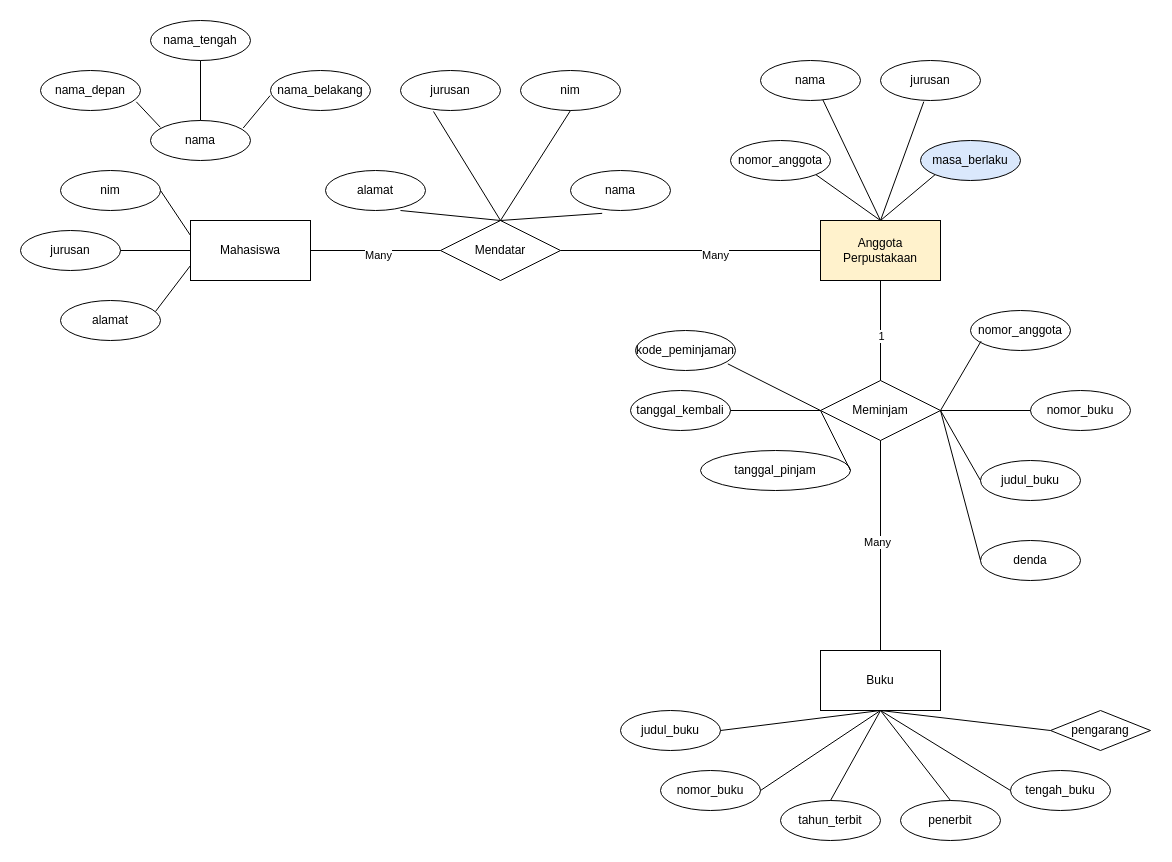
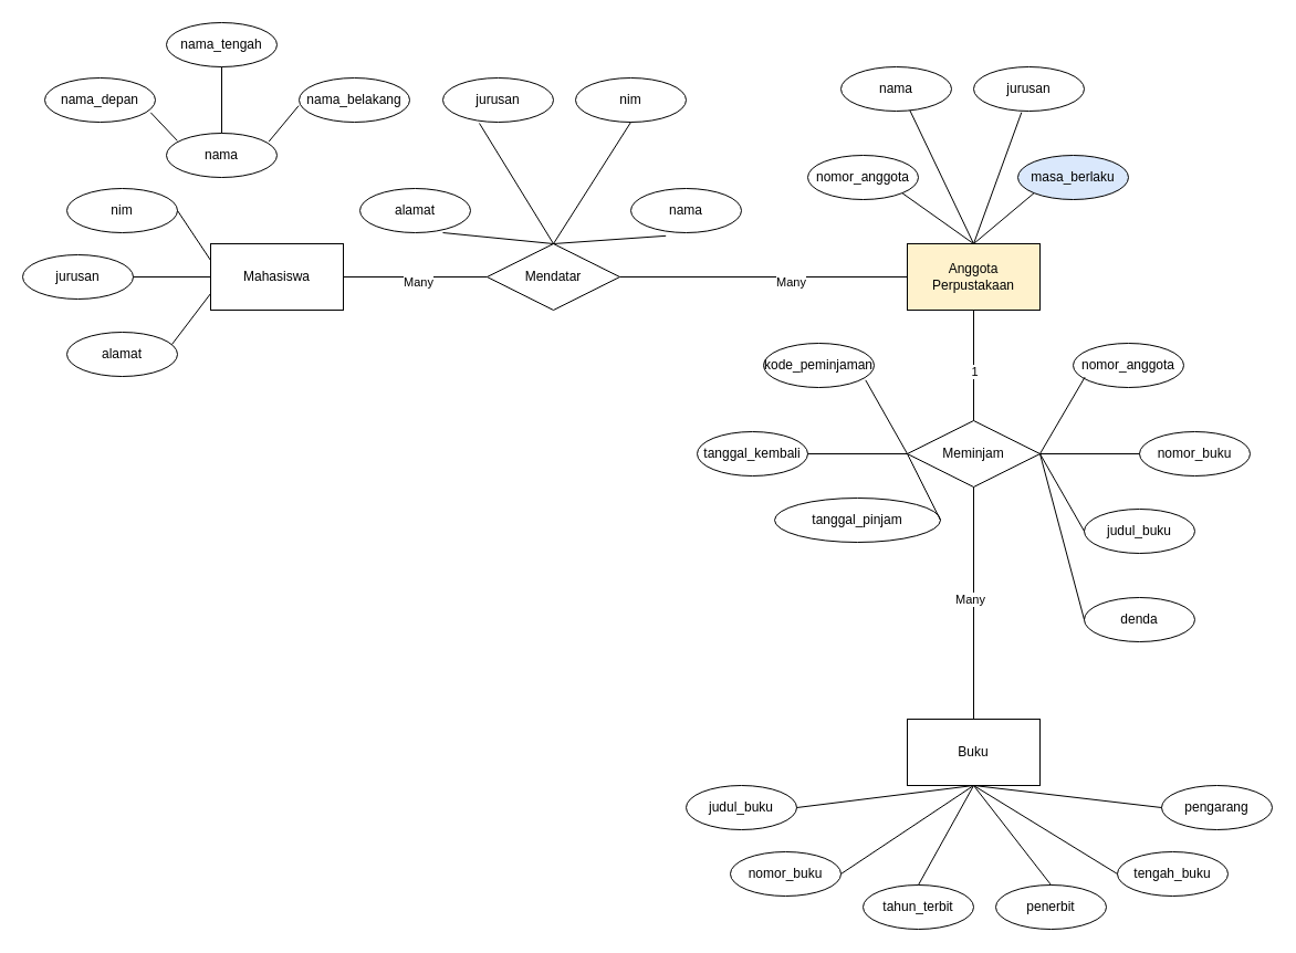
  <mxCell id="0" />
  <mxCell id="1" parent="0" />
  <mxCell id="2" value="nama_depan" style="ellipse;whiteSpace=wrap;html=1;align=center;" vertex="1" parent="1"><mxGeometry x="40" y="70" width="100" height="40" as="geometry" /></mxCell>
  <mxCell id="3" value="nama_belakang" style="ellipse;whiteSpace=wrap;html=1;align=center;" vertex="1" parent="1"><mxGeometry x="270" y="70" width="100" height="40" as="geometry" /></mxCell>
  <mxCell id="4" value="nama" style="ellipse;whiteSpace=wrap;html=1;align=center;" vertex="1" parent="1"><mxGeometry x="150" y="120" width="100" height="40" as="geometry" /></mxCell>
  <mxCell id="5" value="nama_tengah" style="ellipse;whiteSpace=wrap;html=1;align=center;" vertex="1" parent="1"><mxGeometry x="150" y="20" width="100" height="40" as="geometry" /></mxCell>
  <mxCell id="6" value="" style="endArrow=none;html=1;rounded=0;entryX=0.5;entryY=0;entryDx=0;entryDy=0;exitX=0.5;exitY=1;exitDx=0;exitDy=0;" edge="1" parent="1" source="5" target="4"><mxGeometry relative="1" as="geometry"><mxPoint x="200" y="60" as="sourcePoint" /><mxPoint x="190" y="130" as="targetPoint" /></mxGeometry></mxCell>
  <mxCell id="7" value="" style="endArrow=none;html=1;rounded=0;entryX=0.927;entryY=0.188;entryDx=0;entryDy=0;exitX=-0.004;exitY=0.628;exitDx=0;exitDy=0;exitPerimeter=0;entryPerimeter=0;" edge="1" parent="1" source="3" target="4"><mxGeometry relative="1" as="geometry"><mxPoint x="240" y="70" as="sourcePoint" /><mxPoint x="240" y="130" as="targetPoint" /></mxGeometry></mxCell>
  <mxCell id="8" value="" style="endArrow=none;html=1;rounded=0;entryX=0.099;entryY=0.171;entryDx=0;entryDy=0;exitX=0.958;exitY=0.783;exitDx=0;exitDy=0;exitPerimeter=0;entryPerimeter=0;" edge="1" parent="1" source="2" target="4"><mxGeometry relative="1" as="geometry"><mxPoint x="140" y="105" as="sourcePoint" /><mxPoint x="113" y="138" as="targetPoint" /></mxGeometry></mxCell>
  <mxCell id="9" value="nim" style="ellipse;whiteSpace=wrap;html=1;align=center;" vertex="1" parent="1"><mxGeometry x="60" y="170" width="100" height="40" as="geometry" /></mxCell>
  <mxCell id="10" value="jurusan" style="ellipse;whiteSpace=wrap;html=1;align=center;" vertex="1" parent="1"><mxGeometry x="20" y="230" width="100" height="40" as="geometry" /></mxCell>
  <mxCell id="11" value="alamat" style="ellipse;whiteSpace=wrap;html=1;align=center;" vertex="1" parent="1"><mxGeometry x="60" y="300" width="100" height="40" as="geometry" /></mxCell>
  <mxCell id="12" value="Mahasiswa" style="whiteSpace=wrap;html=1;align=center;" vertex="1" parent="1"><mxGeometry x="190" y="220" width="120" height="60" as="geometry" /></mxCell>
  <mxCell id="13" value="Mendatar" style="shape=rhombus;perimeter=rhombusPerimeter;whiteSpace=wrap;html=1;align=center;" vertex="1" parent="1"><mxGeometry x="440" y="220" width="120" height="60" as="geometry" /></mxCell>
  <mxCell id="14" value="jurusan" style="ellipse;whiteSpace=wrap;html=1;align=center;" vertex="1" parent="1"><mxGeometry x="400" y="70" width="100" height="40" as="geometry" /></mxCell>
  <mxCell id="15" value="nim" style="ellipse;whiteSpace=wrap;html=1;align=center;" vertex="1" parent="1"><mxGeometry x="520" y="70" width="100" height="40" as="geometry" /></mxCell>
  <mxCell id="16" value="alamat" style="ellipse;whiteSpace=wrap;html=1;align=center;" vertex="1" parent="1"><mxGeometry x="325" y="170" width="100" height="40" as="geometry" /></mxCell>
  <mxCell id="17" value="nama" style="ellipse;whiteSpace=wrap;html=1;align=center;" vertex="1" parent="1"><mxGeometry x="570" y="170" width="100" height="40" as="geometry" /></mxCell>
  <mxCell id="18" value="nomor_anggota" style="ellipse;whiteSpace=wrap;html=1;align=center;" vertex="1" parent="1"><mxGeometry x="730" y="140" width="100" height="40" as="geometry" /></mxCell>
  <mxCell id="19" value="nama" style="ellipse;whiteSpace=wrap;html=1;align=center;" vertex="1" parent="1"><mxGeometry x="760" y="60" width="100" height="40" as="geometry" /></mxCell>
  <mxCell id="20" value="jurusan" style="ellipse;whiteSpace=wrap;html=1;align=center;" vertex="1" parent="1"><mxGeometry x="880" y="60" width="100" height="40" as="geometry" /></mxCell>
  <mxCell id="21" value="masa_berlaku" style="ellipse;whiteSpace=wrap;html=1;align=center;fillColor=#dae8fc;" vertex="1" parent="1"><mxGeometry x="920" y="140" width="100" height="40" as="geometry" /></mxCell>
  <mxCell id="22" value="" style="endArrow=none;html=1;rounded=0;entryX=0;entryY=0.25;entryDx=0;entryDy=0;exitX=1;exitY=0.5;exitDx=0;exitDy=0;" edge="1" parent="1" source="9" target="12"><mxGeometry relative="1" as="geometry"><mxPoint x="160" y="190" as="sourcePoint" /><mxPoint x="320" y="190" as="targetPoint" /></mxGeometry></mxCell>
  <mxCell id="23" value="" style="endArrow=none;html=1;rounded=0;entryX=0;entryY=0.5;entryDx=0;entryDy=0;exitX=1;exitY=0.5;exitDx=0;exitDy=0;" edge="1" parent="1" source="10" target="12"><mxGeometry relative="1" as="geometry"><mxPoint x="120" y="250" as="sourcePoint" /><mxPoint x="210" y="250" as="targetPoint" /></mxGeometry></mxCell>
  <mxCell id="24" value="" style="endArrow=none;html=1;rounded=0;entryX=0;entryY=0.75;entryDx=0;entryDy=0;exitX=0.95;exitY=0.275;exitDx=0;exitDy=0;exitPerimeter=0;" edge="1" parent="1" source="11" target="12"><mxGeometry relative="1" as="geometry"><mxPoint x="155" y="310" as="sourcePoint" /><mxPoint x="245" y="300" as="targetPoint" /></mxGeometry></mxCell>
  <mxCell id="25" value="" style="endArrow=none;html=1;rounded=0;entryX=0.33;entryY=1.025;entryDx=0;entryDy=0;entryPerimeter=0;exitX=0.5;exitY=0;exitDx=0;exitDy=0;" edge="1" parent="1" source="13" target="14"><mxGeometry relative="1" as="geometry"><mxPoint x="490" y="220" as="sourcePoint" /><mxPoint x="550" y="170" as="targetPoint" /></mxGeometry></mxCell>
  <mxCell id="26" value="" style="endArrow=none;html=1;rounded=0;entryX=0.5;entryY=1;entryDx=0;entryDy=0;exitX=0.5;exitY=0;exitDx=0;exitDy=0;" edge="1" parent="1" source="13" target="15"><mxGeometry relative="1" as="geometry"><mxPoint x="540" y="170" as="sourcePoint" /><mxPoint x="573" y="111" as="targetPoint" /></mxGeometry></mxCell>
  <mxCell id="27" value="" style="endArrow=none;html=1;rounded=0;entryX=0.317;entryY=1.071;entryDx=0;entryDy=0;exitX=0.5;exitY=0;exitDx=0;exitDy=0;entryPerimeter=0;" edge="1" parent="1" source="13" target="17"><mxGeometry relative="1" as="geometry"><mxPoint x="541" y="246" as="sourcePoint" /><mxPoint x="599" y="130" as="targetPoint" /></mxGeometry></mxCell>
  <mxCell id="28" value="" style="endArrow=none;html=1;rounded=0;entryX=0.75;entryY=1;entryDx=0;entryDy=0;exitX=0.5;exitY=0;exitDx=0;exitDy=0;entryPerimeter=0;" edge="1" parent="1" source="13" target="16"><mxGeometry relative="1" as="geometry"><mxPoint x="345.5" y="245" as="sourcePoint" /><mxPoint x="404.5" y="210" as="targetPoint" /></mxGeometry></mxCell>
  <mxCell id="29" value="" style="endArrow=none;html=1;rounded=0;entryX=0;entryY=0.5;entryDx=0;entryDy=0;exitX=1;exitY=0.5;exitDx=0;exitDy=0;" edge="1" parent="1" source="12" target="13"><mxGeometry relative="1" as="geometry"><mxPoint x="310" y="249.5" as="sourcePoint" /><mxPoint x="380" y="249.5" as="targetPoint" /></mxGeometry></mxCell>
  <mxCell id="30" value="Many" style="edgeLabel;html=1;align=center;verticalAlign=middle;resizable=0;points=[];" vertex="1" connectable="0" parent="29"><mxGeometry x="0.031" y="-4" relative="1" as="geometry"><mxPoint as="offset" /></mxGeometry></mxCell>
  <mxCell id="31" value="" style="endArrow=none;html=1;rounded=0;entryX=0;entryY=0.5;entryDx=0;entryDy=0;exitX=1;exitY=0.5;exitDx=0;exitDy=0;" edge="1" parent="1" source="13" target="33"><mxGeometry relative="1" as="geometry"><mxPoint x="560" y="249.5" as="sourcePoint" /><mxPoint x="830" y="247.5" as="targetPoint" /></mxGeometry></mxCell>
  <mxCell id="32" value="Many" style="edgeLabel;html=1;align=center;verticalAlign=middle;resizable=0;points=[];" vertex="1" connectable="0" parent="31"><mxGeometry x="0.186" y="-4" relative="1" as="geometry"><mxPoint as="offset" /></mxGeometry></mxCell>
  <mxCell id="33" value="Anggota&lt;div&gt;Perpustakaan&lt;/div&gt;" style="whiteSpace=wrap;html=1;align=center;fillColor=#fff2cc;" vertex="1" parent="1"><mxGeometry x="820" y="220" width="120" height="60" as="geometry" /></mxCell>
  <mxCell id="34" value="" style="endArrow=none;html=1;rounded=0;entryX=0;entryY=1;entryDx=0;entryDy=0;exitX=0.5;exitY=0;exitDx=0;exitDy=0;" edge="1" parent="1" source="33" target="21"><mxGeometry relative="1" as="geometry"><mxPoint x="900" y="220" as="sourcePoint" /><mxPoint x="970" y="110" as="targetPoint" /></mxGeometry></mxCell>
  <mxCell id="35" value="" style="endArrow=none;html=1;rounded=0;entryX=1;entryY=1;entryDx=0;entryDy=0;exitX=0.5;exitY=0;exitDx=0;exitDy=0;" edge="1" parent="1" source="33" target="18"><mxGeometry relative="1" as="geometry"><mxPoint x="790" y="220" as="sourcePoint" /><mxPoint x="815" y="173" as="targetPoint" /></mxGeometry></mxCell>
  <mxCell id="36" value="" style="endArrow=none;html=1;rounded=0;entryX=0.624;entryY=0.986;entryDx=0;entryDy=0;exitX=0.5;exitY=0;exitDx=0;exitDy=0;entryPerimeter=0;" edge="1" parent="1" source="33" target="19"><mxGeometry relative="1" as="geometry"><mxPoint x="870" y="145" as="sourcePoint" /><mxPoint x="822" y="100" as="targetPoint" /></mxGeometry></mxCell>
  <mxCell id="37" value="" style="endArrow=none;html=1;rounded=0;entryX=0.433;entryY=1.029;entryDx=0;entryDy=0;exitX=0.5;exitY=0;exitDx=0;exitDy=0;entryPerimeter=0;" edge="1" parent="1" source="33" target="20"><mxGeometry relative="1" as="geometry"><mxPoint x="970" y="220" as="sourcePoint" /><mxPoint x="912" y="99" as="targetPoint" /></mxGeometry></mxCell>
- <mxCell id="38" value="kode_peminjaman" style="ellipse;whiteSpace=wrap;html=1;align=center;" vertex="1" parent="1"><mxGeometry x="635" y="330" width="100" height="40" as="geometry" /></mxCell>
+ <mxCell id="38" value="kode_peminjaman" style="ellipse;whiteSpace=wrap;html=1;align=center;" vertex="1" parent="1"><mxGeometry x="690" y="310" width="100" height="40" as="geometry" /></mxCell>
  <mxCell id="39" value="tanggal_kembali" style="ellipse;whiteSpace=wrap;html=1;align=center;" vertex="1" parent="1"><mxGeometry x="630" y="390" width="100" height="40" as="geometry" /></mxCell>
  <mxCell id="40" value="tanggal_pinjam" style="ellipse;whiteSpace=wrap;html=1;align=center;" vertex="1" parent="1"><mxGeometry x="700" y="450" width="150" height="40" as="geometry" /></mxCell>
  <mxCell id="41" value="Meminjam" style="shape=rhombus;perimeter=rhombusPerimeter;whiteSpace=wrap;html=1;align=center;" vertex="1" parent="1"><mxGeometry x="820" y="380" width="120" height="60" as="geometry" /></mxCell>
  <mxCell id="42" value="nomor_anggota" style="ellipse;whiteSpace=wrap;html=1;align=center;" vertex="1" parent="1"><mxGeometry x="970" y="310" width="100" height="40" as="geometry" /></mxCell>
  <mxCell id="43" value="nomor_buku" style="ellipse;whiteSpace=wrap;html=1;align=center;" vertex="1" parent="1"><mxGeometry x="1030" y="390" width="100" height="40" as="geometry" /></mxCell>
  <mxCell id="44" value="judul_buku" style="ellipse;whiteSpace=wrap;html=1;align=center;" vertex="1" parent="1"><mxGeometry x="980" y="460" width="100" height="40" as="geometry" /></mxCell>
  <mxCell id="45" value="denda" style="ellipse;whiteSpace=wrap;html=1;align=center;" vertex="1" parent="1"><mxGeometry x="980" y="540" width="100" height="40" as="geometry" /></mxCell>
  <mxCell id="46" value="Buku" style="whiteSpace=wrap;html=1;align=center;" vertex="1" parent="1"><mxGeometry x="820" y="650" width="120" height="60" as="geometry" /></mxCell>
  <mxCell id="47" value="nomor_buku" style="ellipse;whiteSpace=wrap;html=1;align=center;" vertex="1" parent="1"><mxGeometry x="660" y="770" width="100" height="40" as="geometry" /></mxCell>
  <mxCell id="48" value="tahun_terbit" style="ellipse;whiteSpace=wrap;html=1;align=center;" vertex="1" parent="1"><mxGeometry x="780" y="800" width="100" height="40" as="geometry" /></mxCell>
  <mxCell id="49" value="penerbit" style="ellipse;whiteSpace=wrap;html=1;align=center;" vertex="1" parent="1"><mxGeometry x="900" y="800" width="100" height="40" as="geometry" /></mxCell>
  <mxCell id="50" value="tengah_buku" style="ellipse;whiteSpace=wrap;html=1;align=center;" vertex="1" parent="1"><mxGeometry x="1010" y="770" width="100" height="40" as="geometry" /></mxCell>
- <mxCell id="51" value="pengarang" style="rhombus;whiteSpace=wrap;html=1;align=center;" vertex="1" parent="1"><mxGeometry x="1050" y="710" width="100" height="40" as="geometry" /></mxCell>
+ <mxCell id="51" value="pengarang" style="ellipse;whiteSpace=wrap;html=1;align=center;" vertex="1" parent="1"><mxGeometry x="1050" y="710" width="100" height="40" as="geometry" /></mxCell>
  <mxCell id="52" value="judul_buku" style="ellipse;whiteSpace=wrap;html=1;align=center;" vertex="1" parent="1"><mxGeometry x="620" y="710" width="100" height="40" as="geometry" /></mxCell>
  <mxCell id="53" value="" style="endArrow=none;html=1;rounded=0;entryX=0.5;entryY=0;entryDx=0;entryDy=0;exitX=0.5;exitY=1;exitDx=0;exitDy=0;" edge="1" parent="1" source="33" target="41"><mxGeometry relative="1" as="geometry"><mxPoint x="870" y="280" as="sourcePoint" /><mxPoint x="1030" y="280" as="targetPoint" /></mxGeometry></mxCell>
  <mxCell id="54" value="1" style="edgeLabel;html=1;align=center;verticalAlign=middle;resizable=0;points=[];" vertex="1" connectable="0" parent="53"><mxGeometry x="0.109" relative="1" as="geometry"><mxPoint as="offset" /></mxGeometry></mxCell>
  <mxCell id="55" value="" style="endArrow=none;html=1;rounded=0;entryX=1;entryY=0.5;entryDx=0;entryDy=0;exitX=0.106;exitY=0.766;exitDx=0;exitDy=0;exitPerimeter=0;" edge="1" parent="1" source="42" target="41"><mxGeometry relative="1" as="geometry"><mxPoint x="980" y="340" as="sourcePoint" /><mxPoint x="980" y="440" as="targetPoint" /></mxGeometry></mxCell>
  <mxCell id="56" value="" style="endArrow=none;html=1;rounded=0;entryX=1;entryY=0.5;entryDx=0;entryDy=0;exitX=0;exitY=0.5;exitDx=0;exitDy=0;" edge="1" parent="1" source="43" target="41"><mxGeometry relative="1" as="geometry"><mxPoint x="1030" y="411" as="sourcePoint" /><mxPoint x="989" y="480" as="targetPoint" /></mxGeometry></mxCell>
  <mxCell id="57" value="" style="endArrow=none;html=1;rounded=0;entryX=1;entryY=0.5;entryDx=0;entryDy=0;exitX=0;exitY=0.5;exitDx=0;exitDy=0;" edge="1" parent="1" source="44" target="41"><mxGeometry relative="1" as="geometry"><mxPoint x="1030" y="409.66" as="sourcePoint" /><mxPoint x="940" y="409.66" as="targetPoint" /></mxGeometry></mxCell>
  <mxCell id="58" value="" style="endArrow=none;html=1;rounded=0;entryX=0;entryY=0.5;entryDx=0;entryDy=0;exitX=0.923;exitY=0.834;exitDx=0;exitDy=0;exitPerimeter=0;" edge="1" parent="1" source="38" target="41"><mxGeometry relative="1" as="geometry"><mxPoint x="771" y="340" as="sourcePoint" /><mxPoint x="730" y="409" as="targetPoint" /></mxGeometry></mxCell>
  <mxCell id="59" value="" style="endArrow=none;html=1;rounded=0;entryX=0;entryY=0.5;entryDx=0;entryDy=0;exitX=1;exitY=0.5;exitDx=0;exitDy=0;" edge="1" parent="1" source="39" target="41"><mxGeometry relative="1" as="geometry"><mxPoint x="730" y="400" as="sourcePoint" /><mxPoint x="768" y="467" as="targetPoint" /></mxGeometry></mxCell>
  <mxCell id="60" value="" style="endArrow=none;html=1;rounded=0;entryX=0;entryY=0.5;entryDx=0;entryDy=0;exitX=1;exitY=0.5;exitDx=0;exitDy=0;" edge="1" parent="1" source="40" target="41"><mxGeometry relative="1" as="geometry"><mxPoint x="740" y="469.66" as="sourcePoint" /><mxPoint x="830" y="469.66" as="targetPoint" /></mxGeometry></mxCell>
  <mxCell id="61" value="" style="endArrow=none;html=1;rounded=0;entryX=1;entryY=0.5;entryDx=0;entryDy=0;exitX=0;exitY=0.5;exitDx=0;exitDy=0;" edge="1" parent="1" source="45" target="41"><mxGeometry relative="1" as="geometry"><mxPoint x="980" y="560" as="sourcePoint" /><mxPoint x="940" y="490" as="targetPoint" /></mxGeometry></mxCell>
  <mxCell id="62" value="" style="endArrow=none;html=1;rounded=0;entryX=0.5;entryY=0;entryDx=0;entryDy=0;exitX=0.5;exitY=1;exitDx=0;exitDy=0;" edge="1" parent="1" source="41" target="46"><mxGeometry relative="1" as="geometry"><mxPoint x="878.82" y="440" as="sourcePoint" /><mxPoint x="878.82" y="540" as="targetPoint" /></mxGeometry></mxCell>
  <mxCell id="63" value="Many" style="edgeLabel;html=1;align=center;verticalAlign=middle;resizable=0;points=[];" vertex="1" connectable="0" parent="62"><mxGeometry x="-0.037" y="-4" relative="1" as="geometry"><mxPoint as="offset" /></mxGeometry></mxCell>
  <mxCell id="64" value="" style="endArrow=none;html=1;rounded=0;entryX=0.5;entryY=1;entryDx=0;entryDy=0;exitX=1;exitY=0.5;exitDx=0;exitDy=0;" edge="1" parent="1" source="52" target="46"><mxGeometry relative="1" as="geometry"><mxPoint x="720" y="730" as="sourcePoint" /><mxPoint x="880" y="730" as="targetPoint" /></mxGeometry></mxCell>
  <mxCell id="65" value="" style="endArrow=none;html=1;rounded=0;entryX=0.5;entryY=1;entryDx=0;entryDy=0;exitX=1;exitY=0.5;exitDx=0;exitDy=0;" edge="1" parent="1" source="47" target="46"><mxGeometry relative="1" as="geometry"><mxPoint x="760" y="790" as="sourcePoint" /><mxPoint x="920" y="770" as="targetPoint" /></mxGeometry></mxCell>
  <mxCell id="66" value="" style="endArrow=none;html=1;rounded=0;entryX=0.5;entryY=1;entryDx=0;entryDy=0;exitX=0.5;exitY=0;exitDx=0;exitDy=0;" edge="1" parent="1" source="48" target="46"><mxGeometry relative="1" as="geometry"><mxPoint x="830" y="800" as="sourcePoint" /><mxPoint x="950" y="720" as="targetPoint" /></mxGeometry></mxCell>
  <mxCell id="67" value="" style="endArrow=none;html=1;rounded=0;entryX=0.5;entryY=1;entryDx=0;entryDy=0;exitX=0.5;exitY=0;exitDx=0;exitDy=0;" edge="1" parent="1" source="49" target="46"><mxGeometry relative="1" as="geometry"><mxPoint x="950" y="800" as="sourcePoint" /><mxPoint x="1000" y="710" as="targetPoint" /></mxGeometry></mxCell>
  <mxCell id="68" value="" style="endArrow=none;html=1;rounded=0;entryX=0.5;entryY=1;entryDx=0;entryDy=0;exitX=0;exitY=0.5;exitDx=0;exitDy=0;" edge="1" parent="1" source="50" target="46"><mxGeometry relative="1" as="geometry"><mxPoint x="1010" y="790" as="sourcePoint" /><mxPoint x="940" y="700" as="targetPoint" /></mxGeometry></mxCell>
  <mxCell id="69" value="" style="endArrow=none;html=1;rounded=0;entryX=0.5;entryY=1;entryDx=0;entryDy=0;exitX=0;exitY=0.5;exitDx=0;exitDy=0;" edge="1" parent="1" source="51" target="46"><mxGeometry relative="1" as="geometry"><mxPoint x="1050" y="730" as="sourcePoint" /><mxPoint x="920" y="650" as="targetPoint" /></mxGeometry></mxCell>
